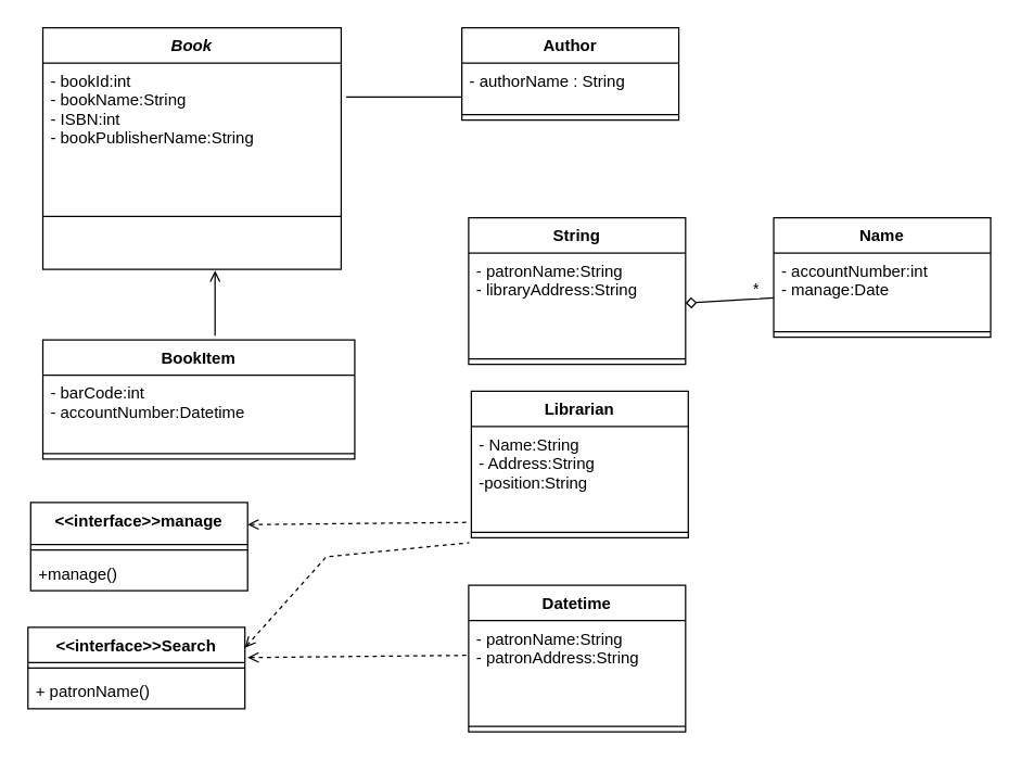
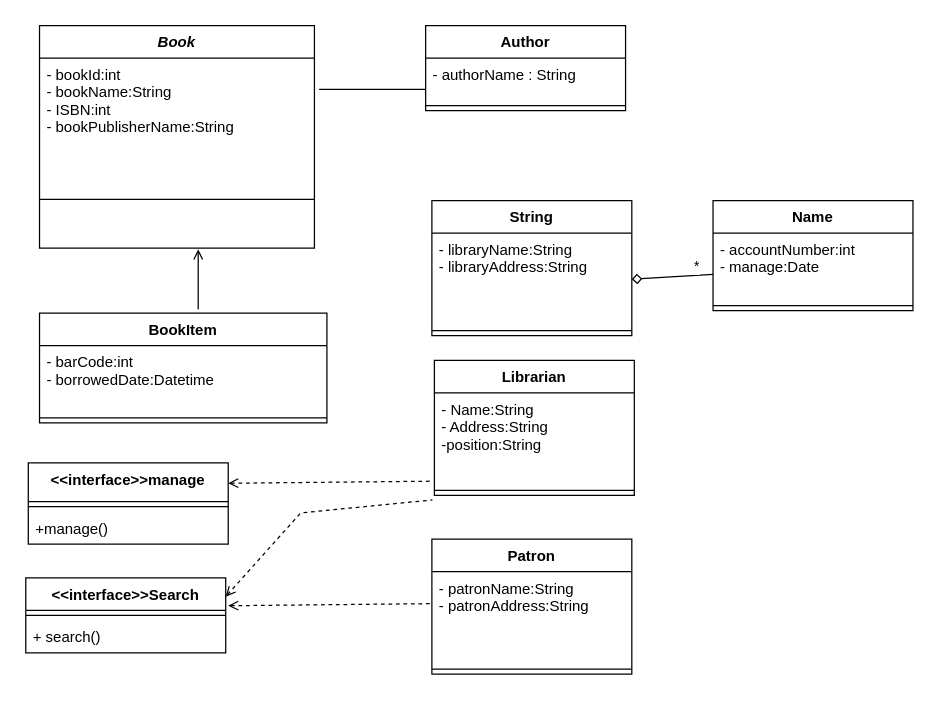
  <mxCell id="0" />
  <mxCell id="1" parent="0" />
  <mxCell id="2" value="Book" style="swimlane;fontStyle=3;align=center;verticalAlign=top;childLayout=stackLayout;horizontal=1;startSize=26;horizontalStack=0;resizeParent=1;resizeParentMax=0;resizeLast=0;collapsible=1;marginBottom=0;" parent="1" vertex="1"><mxGeometry x="31" y="20" width="220" height="178" as="geometry" /></mxCell>
  <mxCell id="3" value="- bookId:int&#10;- bookName:String&#10;- ISBN:int&#10;- bookPublisherName:String" style="text;strokeColor=none;fillColor=none;align=left;verticalAlign=top;spacingLeft=4;spacingRight=4;overflow=hidden;rotatable=0;points=[[0,0.5],[1,0.5]];portConstraint=eastwest;" parent="2" vertex="1"><mxGeometry y="26" width="220" height="74" as="geometry" /></mxCell>
  <mxCell id="4" value="" style="line;strokeWidth=1;fillColor=none;align=left;verticalAlign=middle;spacingTop=-1;spacingLeft=3;spacingRight=3;rotatable=0;labelPosition=right;points=[];portConstraint=eastwest;" parent="2" vertex="1"><mxGeometry y="100" width="220" height="78" as="geometry" /></mxCell>
  <mxCell id="5" value="BookItem" style="swimlane;fontStyle=1;align=center;verticalAlign=top;childLayout=stackLayout;horizontal=1;startSize=26;horizontalStack=0;resizeParent=1;resizeParentMax=0;resizeLast=0;collapsible=1;marginBottom=0;" parent="1" vertex="1"><mxGeometry x="31" y="250" width="230" height="88" as="geometry" /></mxCell>
- <mxCell id="6" value="- barCode:int&#10;- accountNumber:Datetime" style="text;strokeColor=none;fillColor=none;align=left;verticalAlign=top;spacingLeft=4;spacingRight=4;overflow=hidden;rotatable=0;points=[[0,0.5],[1,0.5]];portConstraint=eastwest;" parent="5" vertex="1"><mxGeometry y="26" width="230" height="54" as="geometry" /></mxCell>
+ <mxCell id="6" value="- barCode:int&#10;- borrowedDate:Datetime" style="text;strokeColor=none;fillColor=none;align=left;verticalAlign=top;spacingLeft=4;spacingRight=4;overflow=hidden;rotatable=0;points=[[0,0.5],[1,0.5]];portConstraint=eastwest;" parent="5" vertex="1"><mxGeometry y="26" width="230" height="54" as="geometry" /></mxCell>
  <mxCell id="7" value="" style="line;strokeWidth=1;fillColor=none;align=left;verticalAlign=middle;spacingTop=-1;spacingLeft=3;spacingRight=3;rotatable=0;labelPosition=right;points=[];portConstraint=eastwest;" parent="5" vertex="1"><mxGeometry y="80" width="230" height="8" as="geometry" /></mxCell>
  <mxCell id="8" value="" style="endArrow=open;html=1;rounded=0;exitX=0.552;exitY=-0.034;exitDx=0;exitDy=0;exitPerimeter=0;endFill=0;" parent="1" source="5" edge="1"><mxGeometry width="50" height="50" relative="1" as="geometry"><mxPoint x="108" y="249" as="sourcePoint" /><mxPoint x="158" y="199" as="targetPoint" /></mxGeometry></mxCell>
  <mxCell id="9" value="Author" style="swimlane;fontStyle=1;align=center;verticalAlign=top;childLayout=stackLayout;horizontal=1;startSize=26;horizontalStack=0;resizeParent=1;resizeParentMax=0;resizeLast=0;collapsible=1;marginBottom=0;fillColor=none;" parent="1" vertex="1"><mxGeometry x="340" y="20" width="160" height="68" as="geometry" /></mxCell>
  <mxCell id="10" value="- authorName : String" style="text;strokeColor=none;fillColor=none;align=left;verticalAlign=top;spacingLeft=4;spacingRight=4;overflow=hidden;rotatable=0;points=[[0,0.5],[1,0.5]];portConstraint=eastwest;" parent="9" vertex="1"><mxGeometry y="26" width="160" height="34" as="geometry" /></mxCell>
  <mxCell id="11" value="" style="line;strokeWidth=1;fillColor=none;align=left;verticalAlign=middle;spacingTop=-1;spacingLeft=3;spacingRight=3;rotatable=0;labelPosition=right;points=[];portConstraint=eastwest;" parent="9" vertex="1"><mxGeometry y="60" width="160" height="8" as="geometry" /></mxCell>
  <mxCell id="12" value="String" style="swimlane;fontStyle=1;align=center;verticalAlign=top;childLayout=stackLayout;horizontal=1;startSize=26;horizontalStack=0;resizeParent=1;resizeParentMax=0;resizeLast=0;collapsible=1;marginBottom=0;fillColor=none;" parent="1" vertex="1"><mxGeometry x="345" y="160" width="160" height="108" as="geometry" /></mxCell>
- <mxCell id="13" value="- patronName:String&#10;- libraryAddress:String&#10;" style="text;strokeColor=none;fillColor=none;align=left;verticalAlign=top;spacingLeft=4;spacingRight=4;overflow=hidden;rotatable=0;points=[[0,0.5],[1,0.5]];portConstraint=eastwest;" parent="12" vertex="1"><mxGeometry y="26" width="160" height="74" as="geometry" /></mxCell>
+ <mxCell id="13" value="- libraryName:String&#10;- libraryAddress:String&#10;" style="text;strokeColor=none;fillColor=none;align=left;verticalAlign=top;spacingLeft=4;spacingRight=4;overflow=hidden;rotatable=0;points=[[0,0.5],[1,0.5]];portConstraint=eastwest;" parent="12" vertex="1"><mxGeometry y="26" width="160" height="74" as="geometry" /></mxCell>
  <mxCell id="14" value="" style="line;strokeWidth=1;fillColor=none;align=left;verticalAlign=middle;spacingTop=-1;spacingLeft=3;spacingRight=3;rotatable=0;labelPosition=right;points=[];portConstraint=eastwest;" parent="12" vertex="1"><mxGeometry y="100" width="160" height="8" as="geometry" /></mxCell>
- <mxCell id="15" value="Datetime" style="swimlane;fontStyle=1;align=center;verticalAlign=top;childLayout=stackLayout;horizontal=1;startSize=26;horizontalStack=0;resizeParent=1;resizeParentMax=0;resizeLast=0;collapsible=1;marginBottom=0;fillColor=none;" parent="1" vertex="1"><mxGeometry x="345" y="431" width="160" height="108" as="geometry" /></mxCell>
+ <mxCell id="15" value="Patron" style="swimlane;fontStyle=1;align=center;verticalAlign=top;childLayout=stackLayout;horizontal=1;startSize=26;horizontalStack=0;resizeParent=1;resizeParentMax=0;resizeLast=0;collapsible=1;marginBottom=0;fillColor=none;" parent="1" vertex="1"><mxGeometry x="345" y="431" width="160" height="108" as="geometry" /></mxCell>
  <mxCell id="16" value="- patronName:String&#10;- patronAddress:String" style="text;strokeColor=none;fillColor=none;align=left;verticalAlign=top;spacingLeft=4;spacingRight=4;overflow=hidden;rotatable=0;points=[[0,0.5],[1,0.5]];portConstraint=eastwest;" parent="15" vertex="1"><mxGeometry y="26" width="160" height="74" as="geometry" /></mxCell>
  <mxCell id="17" value="" style="line;strokeWidth=1;fillColor=none;align=left;verticalAlign=middle;spacingTop=-1;spacingLeft=3;spacingRight=3;rotatable=0;labelPosition=right;points=[];portConstraint=eastwest;" parent="15" vertex="1"><mxGeometry y="100" width="160" height="8" as="geometry" /></mxCell>
  <mxCell id="18" value="Name" style="swimlane;fontStyle=1;align=center;verticalAlign=top;childLayout=stackLayout;horizontal=1;startSize=26;horizontalStack=0;resizeParent=1;resizeParentMax=0;resizeLast=0;collapsible=1;marginBottom=0;fillColor=none;" parent="1" vertex="1"><mxGeometry x="570" y="160" width="160" height="88" as="geometry" /></mxCell>
  <mxCell id="19" value="- accountNumber:int&#10;- manage:Date&#10;" style="text;strokeColor=none;fillColor=none;align=left;verticalAlign=top;spacingLeft=4;spacingRight=4;overflow=hidden;rotatable=0;points=[[0,0.5],[1,0.5]];portConstraint=eastwest;" parent="18" vertex="1"><mxGeometry y="26" width="160" height="54" as="geometry" /></mxCell>
  <mxCell id="20" value="" style="line;strokeWidth=1;fillColor=none;align=left;verticalAlign=middle;spacingTop=-1;spacingLeft=3;spacingRight=3;rotatable=0;labelPosition=right;points=[];portConstraint=eastwest;" parent="18" vertex="1"><mxGeometry y="80" width="160" height="8" as="geometry" /></mxCell>
  <mxCell id="21" value="" style="endArrow=none;endFill=0;endSize=24;html=1;rounded=0;strokeColor=default;startArrow=diamond;startFill=0;exitX=1;exitY=0.5;exitDx=0;exitDy=0;" parent="1" source="13" edge="1"><mxGeometry width="160" relative="1" as="geometry"><mxPoint x="511" y="208.84" as="sourcePoint" /><mxPoint x="570" y="219.15" as="targetPoint" /><Array as="points" /></mxGeometry></mxCell>
  <mxCell id="22" value="*" style="edgeLabel;html=1;align=center;verticalAlign=middle;resizable=0;points=[];" parent="21" vertex="1" connectable="0"><mxGeometry x="-0.384" y="6" relative="1" as="geometry"><mxPoint x="32" y="-3" as="offset" /></mxGeometry></mxCell>
  <mxCell id="23" value="Librarian" style="swimlane;fontStyle=1;align=center;verticalAlign=top;childLayout=stackLayout;horizontal=1;startSize=26;horizontalStack=0;resizeParent=1;resizeParentMax=0;resizeLast=0;collapsible=1;marginBottom=0;fillColor=none;" parent="1" vertex="1"><mxGeometry x="347" y="288" width="160" height="108" as="geometry" /></mxCell>
  <mxCell id="24" value="- Name:String&#10;- Address:String&#10;-position:String&#10;" style="text;strokeColor=none;fillColor=none;align=left;verticalAlign=top;spacingLeft=4;spacingRight=4;overflow=hidden;rotatable=0;points=[[0,0.5],[1,0.5]];portConstraint=eastwest;" parent="23" vertex="1"><mxGeometry y="26" width="160" height="74" as="geometry" /></mxCell>
  <mxCell id="25" value="" style="line;strokeWidth=1;fillColor=none;align=left;verticalAlign=middle;spacingTop=-1;spacingLeft=3;spacingRight=3;rotatable=0;labelPosition=right;points=[];portConstraint=eastwest;" parent="23" vertex="1"><mxGeometry y="100" width="160" height="8" as="geometry" /></mxCell>
  <mxCell id="26" value="&lt;&lt;interface&gt;&gt;Search" style="swimlane;fontStyle=1;align=center;verticalAlign=top;childLayout=stackLayout;horizontal=1;startSize=26;horizontalStack=0;resizeParent=1;resizeParentMax=0;resizeLast=0;collapsible=1;marginBottom=0;fillColor=none;" parent="1" vertex="1"><mxGeometry x="20" y="462" width="160" height="60" as="geometry" /></mxCell>
  <mxCell id="27" value="" style="line;strokeWidth=1;fillColor=none;align=left;verticalAlign=middle;spacingTop=-1;spacingLeft=3;spacingRight=3;rotatable=0;labelPosition=right;points=[];portConstraint=eastwest;" parent="26" vertex="1"><mxGeometry y="26" width="160" height="8" as="geometry" /></mxCell>
- <mxCell id="28" value="+ patronName()" style="text;strokeColor=none;fillColor=none;align=left;verticalAlign=top;spacingLeft=4;spacingRight=4;overflow=hidden;rotatable=0;points=[[0,0.5],[1,0.5]];portConstraint=eastwest;" parent="26" vertex="1"><mxGeometry y="34" width="160" height="26" as="geometry" /></mxCell>
+ <mxCell id="28" value="+ search()" style="text;strokeColor=none;fillColor=none;align=left;verticalAlign=top;spacingLeft=4;spacingRight=4;overflow=hidden;rotatable=0;points=[[0,0.5],[1,0.5]];portConstraint=eastwest;" parent="26" vertex="1"><mxGeometry y="34" width="160" height="26" as="geometry" /></mxCell>
  <mxCell id="29" value="&lt;&lt;interface&gt;&gt;manage" style="swimlane;fontStyle=1;align=center;verticalAlign=top;childLayout=stackLayout;horizontal=1;startSize=31;horizontalStack=0;resizeParent=1;resizeParentMax=0;resizeLast=0;collapsible=1;marginBottom=0;fillColor=none;" parent="1" vertex="1"><mxGeometry x="22" y="370" width="160" height="65" as="geometry" /></mxCell>
  <mxCell id="30" value="" style="line;strokeWidth=1;fillColor=none;align=left;verticalAlign=middle;spacingTop=-1;spacingLeft=3;spacingRight=3;rotatable=0;labelPosition=right;points=[];portConstraint=eastwest;" parent="29" vertex="1"><mxGeometry y="31" width="160" height="8" as="geometry" /></mxCell>
  <mxCell id="31" value="+manage()" style="text;strokeColor=none;fillColor=none;align=left;verticalAlign=top;spacingLeft=4;spacingRight=4;overflow=hidden;rotatable=0;points=[[0,0.5],[1,0.5]];portConstraint=eastwest;" parent="29" vertex="1"><mxGeometry y="39" width="160" height="26" as="geometry" /></mxCell>
  <mxCell id="32" value="" style="endArrow=none;html=1;rounded=0;strokeColor=default;entryX=0;entryY=0.75;entryDx=0;entryDy=0;exitX=1.017;exitY=0.338;exitDx=0;exitDy=0;exitPerimeter=0;" parent="1" source="3" target="9" edge="1"><mxGeometry width="50" height="50" relative="1" as="geometry"><mxPoint x="251" y="90" as="sourcePoint" /><mxPoint x="301" y="40" as="targetPoint" /></mxGeometry></mxCell>
  <mxCell id="33" value="" style="endArrow=none;dashed=1;html=1;rounded=0;strokeColor=default;exitX=1;exitY=0.25;exitDx=0;exitDy=0;entryX=-0.016;entryY=0.954;entryDx=0;entryDy=0;entryPerimeter=0;endFill=0;startArrow=open;startFill=0;" parent="1" source="29" target="24" edge="1"><mxGeometry width="50" height="50" relative="1" as="geometry"><mxPoint x="230" y="420" as="sourcePoint" /><mxPoint x="280" y="370" as="targetPoint" /></mxGeometry></mxCell>
  <mxCell id="34" value="" style="endArrow=none;dashed=1;html=1;rounded=0;strokeColor=default;exitX=1;exitY=0.25;exitDx=0;exitDy=0;entryX=-0.016;entryY=0.954;entryDx=0;entryDy=0;entryPerimeter=0;endFill=0;startArrow=open;startFill=0;" parent="1" edge="1"><mxGeometry width="50" height="50" relative="1" as="geometry"><mxPoint x="182" y="484.25" as="sourcePoint" /><mxPoint x="344.44" y="482.596" as="targetPoint" /></mxGeometry></mxCell>
  <mxCell id="35" value="" style="endArrow=none;dashed=1;html=1;rounded=0;strokeColor=default;exitX=1;exitY=0.25;exitDx=0;exitDy=0;entryX=-0.016;entryY=0.954;entryDx=0;entryDy=0;entryPerimeter=0;endFill=0;startArrow=open;startFill=0;" parent="1" source="26" edge="1"><mxGeometry width="50" height="50" relative="1" as="geometry"><mxPoint x="183" y="401.25" as="sourcePoint" /><mxPoint x="345.44" y="399.596" as="targetPoint" /><Array as="points"><mxPoint x="240" y="410" /></Array></mxGeometry></mxCell>
